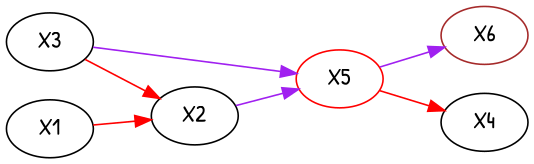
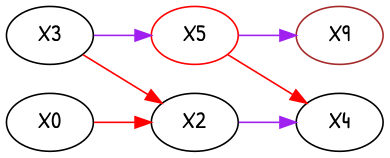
  digraph {
    fontname="Patrick Hand"
    rankdir=LR
    node [color=black fontname="Patrick Hand"]
    edge [color=purple fontname="Patrick Hand"]
    X5 [color=red]
    X3
    X2
-   X6 [color=brown]
+   X6 [color=brown label=X9]
    X4
-   X1
+   X1 [label=X0]
    X5 -> X6
    X5 -> X4 [color=red]
    X3 -> X5
    X3 -> X2 [color=red]
-   X2 -> X5
+   X2 -> X4
    X1 -> X2 [color=red]
  }
